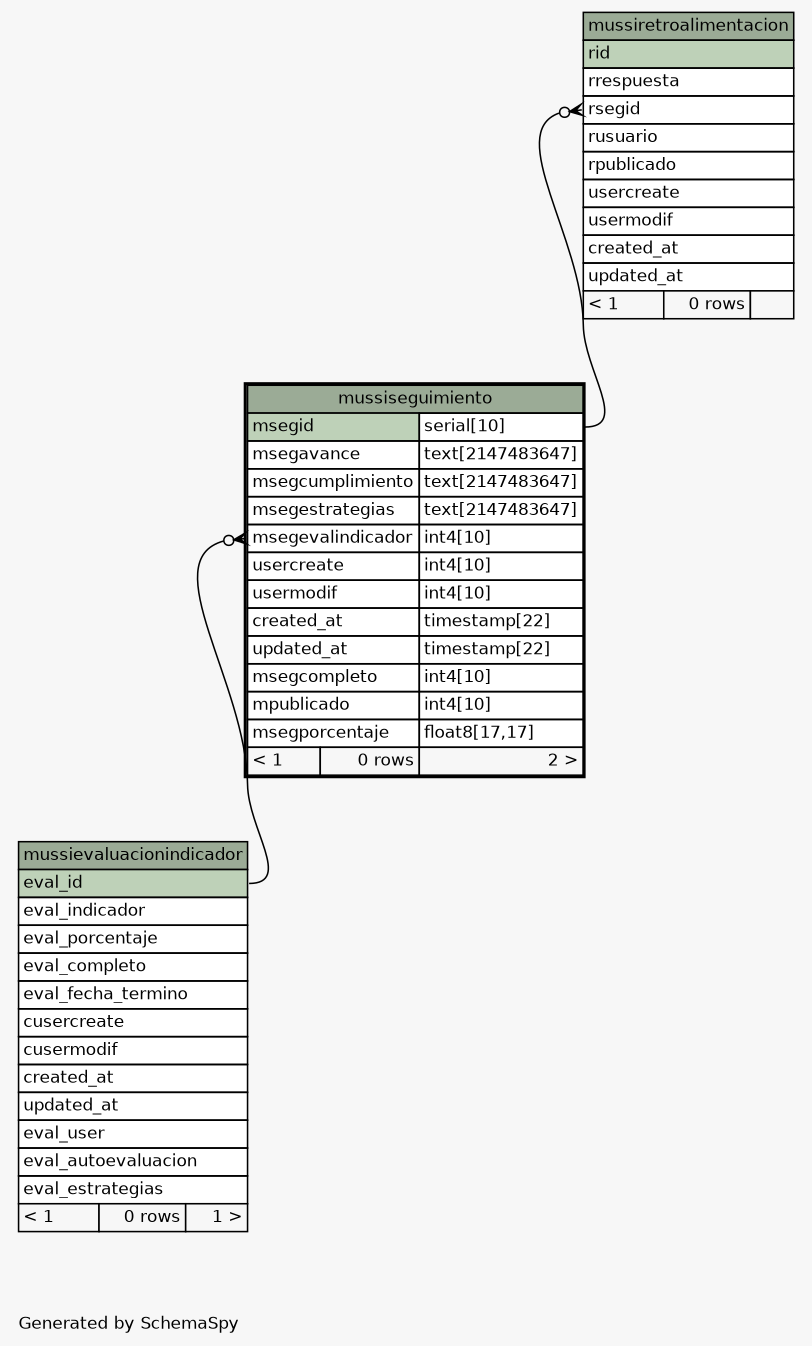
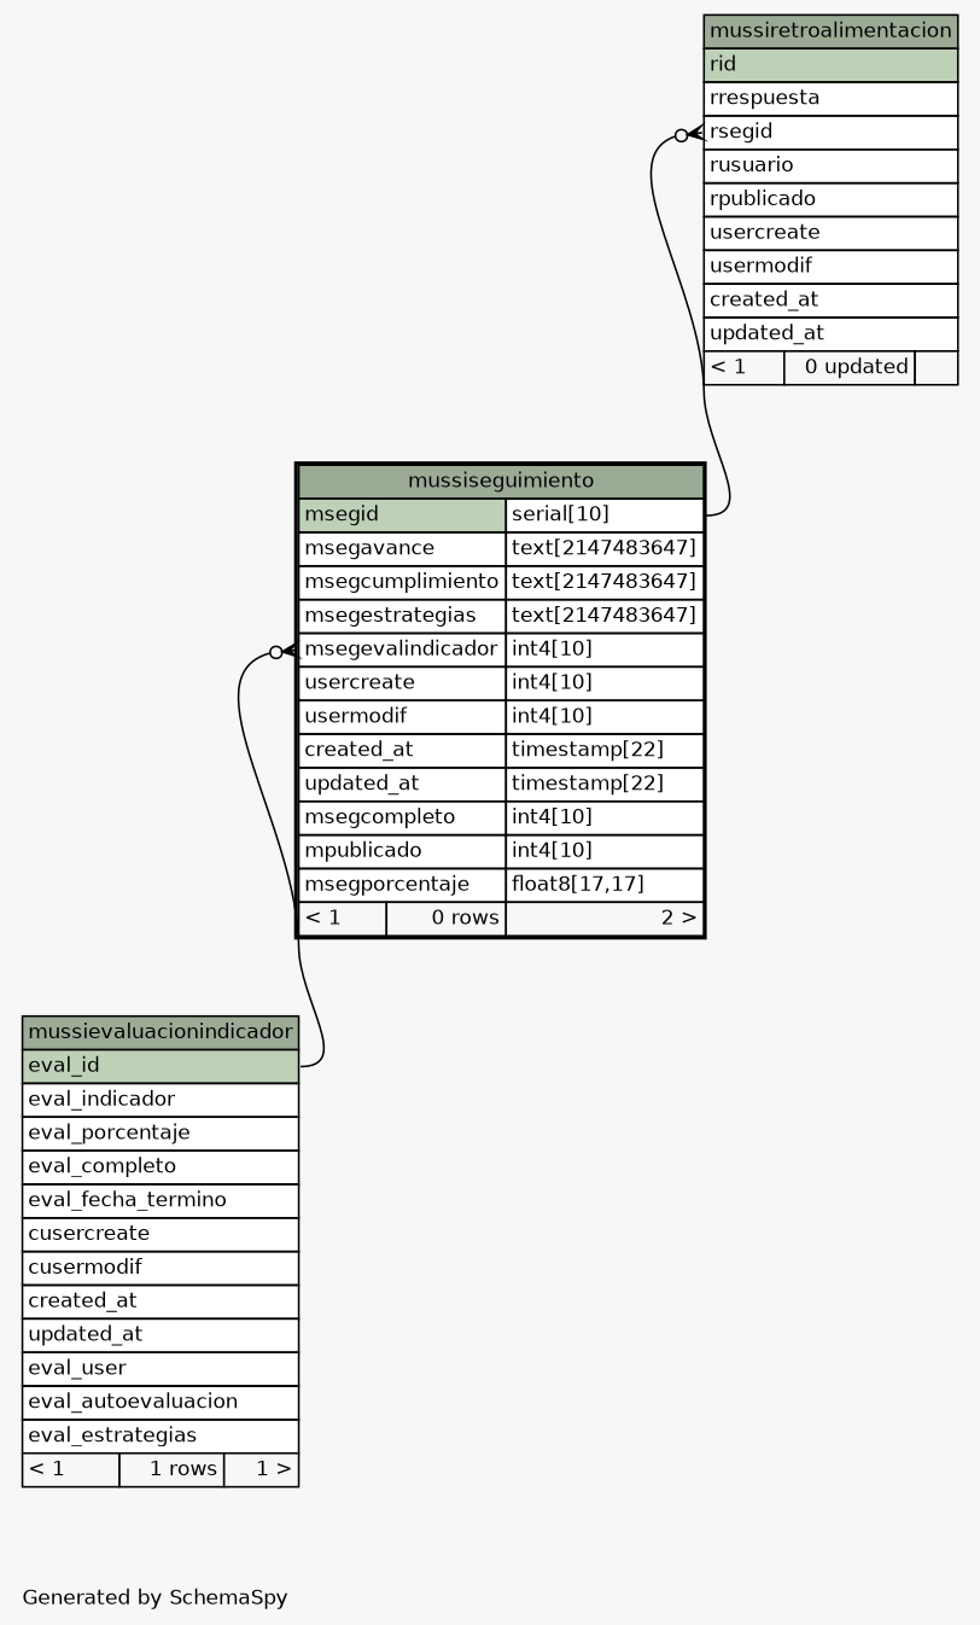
  digraph {
    bgcolor="#f7f7f7"
    fontname=Helvetica
    fontsize=11
    label="\nGenerated by SchemaSpy"
    labeljust=l
    nodesep=0.18
    rankdir=TB
    ranksep=0.46
    node [fontname=Helvetica fontsize=11 shape=plaintext]
    edge [arrowhead=none arrowsize=0.8 arrowtail=crowodot dir=back]
    n1 [label=<     <TABLE BORDER="2" CELLBORDER="1" CELLSPACING="0" BGCOLOR="#ffffff">       <TR><TD COLSPAN="3" BGCOLOR="#9bab96" ALIGN="CENTER">mussiseguimiento</TD></TR>       <TR><TD PORT="msegid" COLSPAN="2" BGCOLOR="#bed1b8" ALIGN="LEFT">msegid</TD><TD PORT="msegid.type" ALIGN="LEFT">serial[10]</TD></TR>       <TR><TD PORT="msegavance" COLSPAN="2" ALIGN="LEFT">msegavance</TD><TD PORT="msegavance.type" ALIGN="LEFT">text[2147483647]</TD></TR>       <TR><TD PORT="msegcumplimiento" COLSPAN="2" ALIGN="LEFT">msegcumplimiento</TD><TD PORT="msegcumplimiento.type" ALIGN="LEFT">text[2147483647]</TD></TR>       <TR><TD PORT="msegestrategias" COLSPAN="2" ALIGN="LEFT">msegestrategias</TD><TD PORT="msegestrategias.type" ALIGN="LEFT">text[2147483647]</TD></TR>       <TR><TD PORT="msegevalindicador" COLSPAN="2" ALIGN="LEFT">msegevalindicador</TD><TD PORT="msegevalindicador.type" ALIGN="LEFT">int4[10]</TD></TR>       <TR><TD PORT="usercreate" COLSPAN="2" ALIGN="LEFT">usercreate</TD><TD PORT="usercreate.type" ALIGN="LEFT">int4[10]</TD></TR>       <TR><TD PORT="usermodif" COLSPAN="2" ALIGN="LEFT">usermodif</TD><TD PORT="usermodif.type" ALIGN="LEFT">int4[10]</TD></TR>       <TR><TD PORT="created_at" COLSPAN="2" ALIGN="LEFT">created_at</TD><TD PORT="created_at.type" ALIGN="LEFT">timestamp[22]</TD></TR>       <TR><TD PORT="updated_at" COLSPAN="2" ALIGN="LEFT">updated_at</TD><TD PORT="updated_at.type" ALIGN="LEFT">timestamp[22]</TD></TR>       <TR><TD PORT="msegcompleto" COLSPAN="2" ALIGN="LEFT">msegcompleto</TD><TD PORT="msegcompleto.type" ALIGN="LEFT">int4[10]</TD></TR>       <TR><TD PORT="mpublicado" COLSPAN="2" ALIGN="LEFT">mpublicado</TD><TD PORT="mpublicado.type" ALIGN="LEFT">int4[10]</TD></TR>       <TR><TD PORT="msegporcentaje" COLSPAN="2" ALIGN="LEFT">msegporcentaje</TD><TD PORT="msegporcentaje.type" ALIGN="LEFT">float8[17,17]</TD></TR>       <TR><TD ALIGN="LEFT" BGCOLOR="#f7f7f7">&lt; 1</TD><TD ALIGN="RIGHT" BGCOLOR="#f7f7f7">0 rows</TD><TD ALIGN="RIGHT" BGCOLOR="#f7f7f7">2 &gt;</TD></TR>     </TABLE>>]
-   n2 [label=<     <TABLE BORDER="0" CELLBORDER="1" CELLSPACING="0" BGCOLOR="#ffffff">       <TR><TD COLSPAN="3" BGCOLOR="#9bab96" ALIGN="CENTER">mussievaluacionindicador</TD></TR>       <TR><TD PORT="eval_id" COLSPAN="3" BGCOLOR="#bed1b8" ALIGN="LEFT">eval_id</TD></TR>       <TR><TD PORT="eval_indicador" COLSPAN="3" ALIGN="LEFT">eval_indicador</TD></TR>       <TR><TD PORT="eval_porcentaje" COLSPAN="3" ALIGN="LEFT">eval_porcentaje</TD></TR>       <TR><TD PORT="eval_completo" COLSPAN="3" ALIGN="LEFT">eval_completo</TD></TR>       <TR><TD PORT="eval_fecha_termino" COLSPAN="3" ALIGN="LEFT">eval_fecha_termino</TD></TR>       <TR><TD PORT="cusercreate" COLSPAN="3" ALIGN="LEFT">cusercreate</TD></TR>       <TR><TD PORT="cusermodif" COLSPAN="3" ALIGN="LEFT">cusermodif</TD></TR>       <TR><TD PORT="created_at" COLSPAN="3" ALIGN="LEFT">created_at</TD></TR>       <TR><TD PORT="updated_at" COLSPAN="3" ALIGN="LEFT">updated_at</TD></TR>       <TR><TD PORT="eval_user" COLSPAN="3" ALIGN="LEFT">eval_user</TD></TR>       <TR><TD PORT="eval_autoevaluacion" COLSPAN="3" ALIGN="LEFT">eval_autoevaluacion</TD></TR>       <TR><TD PORT="eval_estrategias" COLSPAN="3" ALIGN="LEFT">eval_estrategias</TD></TR>       <TR><TD ALIGN="LEFT" BGCOLOR="#f7f7f7">&lt; 1</TD><TD ALIGN="RIGHT" BGCOLOR="#f7f7f7">0 rows</TD><TD ALIGN="RIGHT" BGCOLOR="#f7f7f7">1 &gt;</TD></TR>     </TABLE>>]
-   n3 [label=<     <TABLE BORDER="0" CELLBORDER="1" CELLSPACING="0" BGCOLOR="#ffffff">       <TR><TD COLSPAN="3" BGCOLOR="#9bab96" ALIGN="CENTER">mussiretroalimentacion</TD></TR>       <TR><TD PORT="rid" COLSPAN="3" BGCOLOR="#bed1b8" ALIGN="LEFT">rid</TD></TR>       <TR><TD PORT="rrespuesta" COLSPAN="3" ALIGN="LEFT">rrespuesta</TD></TR>       <TR><TD PORT="rsegid" COLSPAN="3" ALIGN="LEFT">rsegid</TD></TR>       <TR><TD PORT="rusuario" COLSPAN="3" ALIGN="LEFT">rusuario</TD></TR>       <TR><TD PORT="rpublicado" COLSPAN="3" ALIGN="LEFT">rpublicado</TD></TR>       <TR><TD PORT="usercreate" COLSPAN="3" ALIGN="LEFT">usercreate</TD></TR>       <TR><TD PORT="usermodif" COLSPAN="3" ALIGN="LEFT">usermodif</TD></TR>       <TR><TD PORT="created_at" COLSPAN="3" ALIGN="LEFT">created_at</TD></TR>       <TR><TD PORT="updated_at" COLSPAN="3" ALIGN="LEFT">updated_at</TD></TR>       <TR><TD ALIGN="LEFT" BGCOLOR="#f7f7f7">&lt; 1</TD><TD ALIGN="RIGHT" BGCOLOR="#f7f7f7">0 rows</TD><TD ALIGN="RIGHT" BGCOLOR="#f7f7f7">  </TD></TR>     </TABLE>>]
+   n2 [label=<     <TABLE BORDER="0" CELLBORDER="1" CELLSPACING="0" BGCOLOR="#ffffff">       <TR><TD COLSPAN="3" BGCOLOR="#9bab96" ALIGN="CENTER">mussievaluacionindicador</TD></TR>       <TR><TD PORT="eval_id" COLSPAN="3" BGCOLOR="#bed1b8" ALIGN="LEFT">eval_id</TD></TR>       <TR><TD PORT="eval_indicador" COLSPAN="3" ALIGN="LEFT">eval_indicador</TD></TR>       <TR><TD PORT="eval_porcentaje" COLSPAN="3" ALIGN="LEFT">eval_porcentaje</TD></TR>       <TR><TD PORT="eval_completo" COLSPAN="3" ALIGN="LEFT">eval_completo</TD></TR>       <TR><TD PORT="eval_fecha_termino" COLSPAN="3" ALIGN="LEFT">eval_fecha_termino</TD></TR>       <TR><TD PORT="cusercreate" COLSPAN="3" ALIGN="LEFT">cusercreate</TD></TR>       <TR><TD PORT="cusermodif" COLSPAN="3" ALIGN="LEFT">cusermodif</TD></TR>       <TR><TD PORT="created_at" COLSPAN="3" ALIGN="LEFT">created_at</TD></TR>       <TR><TD PORT="updated_at" COLSPAN="3" ALIGN="LEFT">updated_at</TD></TR>       <TR><TD PORT="eval_user" COLSPAN="3" ALIGN="LEFT">eval_user</TD></TR>       <TR><TD PORT="eval_autoevaluacion" COLSPAN="3" ALIGN="LEFT">eval_autoevaluacion</TD></TR>       <TR><TD PORT="eval_estrategias" COLSPAN="3" ALIGN="LEFT">eval_estrategias</TD></TR>       <TR><TD ALIGN="LEFT" BGCOLOR="#f7f7f7">&lt; 1</TD><TD ALIGN="RIGHT" BGCOLOR="#f7f7f7">1 rows</TD><TD ALIGN="RIGHT" BGCOLOR="#f7f7f7">1 &gt;</TD></TR>     </TABLE>>]
+   n3 [label=<     <TABLE BORDER="0" CELLBORDER="1" CELLSPACING="0" BGCOLOR="#ffffff">       <TR><TD COLSPAN="3" BGCOLOR="#9bab96" ALIGN="CENTER">mussiretroalimentacion</TD></TR>       <TR><TD PORT="rid" COLSPAN="3" BGCOLOR="#bed1b8" ALIGN="LEFT">rid</TD></TR>       <TR><TD PORT="rrespuesta" COLSPAN="3" ALIGN="LEFT">rrespuesta</TD></TR>       <TR><TD PORT="rsegid" COLSPAN="3" ALIGN="LEFT">rsegid</TD></TR>       <TR><TD PORT="rusuario" COLSPAN="3" ALIGN="LEFT">rusuario</TD></TR>       <TR><TD PORT="rpublicado" COLSPAN="3" ALIGN="LEFT">rpublicado</TD></TR>       <TR><TD PORT="usercreate" COLSPAN="3" ALIGN="LEFT">usercreate</TD></TR>       <TR><TD PORT="usermodif" COLSPAN="3" ALIGN="LEFT">usermodif</TD></TR>       <TR><TD PORT="created_at" COLSPAN="3" ALIGN="LEFT">created_at</TD></TR>       <TR><TD PORT="updated_at" COLSPAN="3" ALIGN="LEFT">updated_at</TD></TR>       <TR><TD ALIGN="LEFT" BGCOLOR="#f7f7f7">&lt; 1</TD><TD ALIGN="RIGHT" BGCOLOR="#f7f7f7">0 updated</TD><TD ALIGN="RIGHT" BGCOLOR="#f7f7f7">  </TD></TR>     </TABLE>>]
    n1 -> n2 [headport="eval_id:e" tailport="msegevalindicador:w"]
    n3 -> n1 [headport="msegid.type:e" tailport="rsegid:w"]
  }
